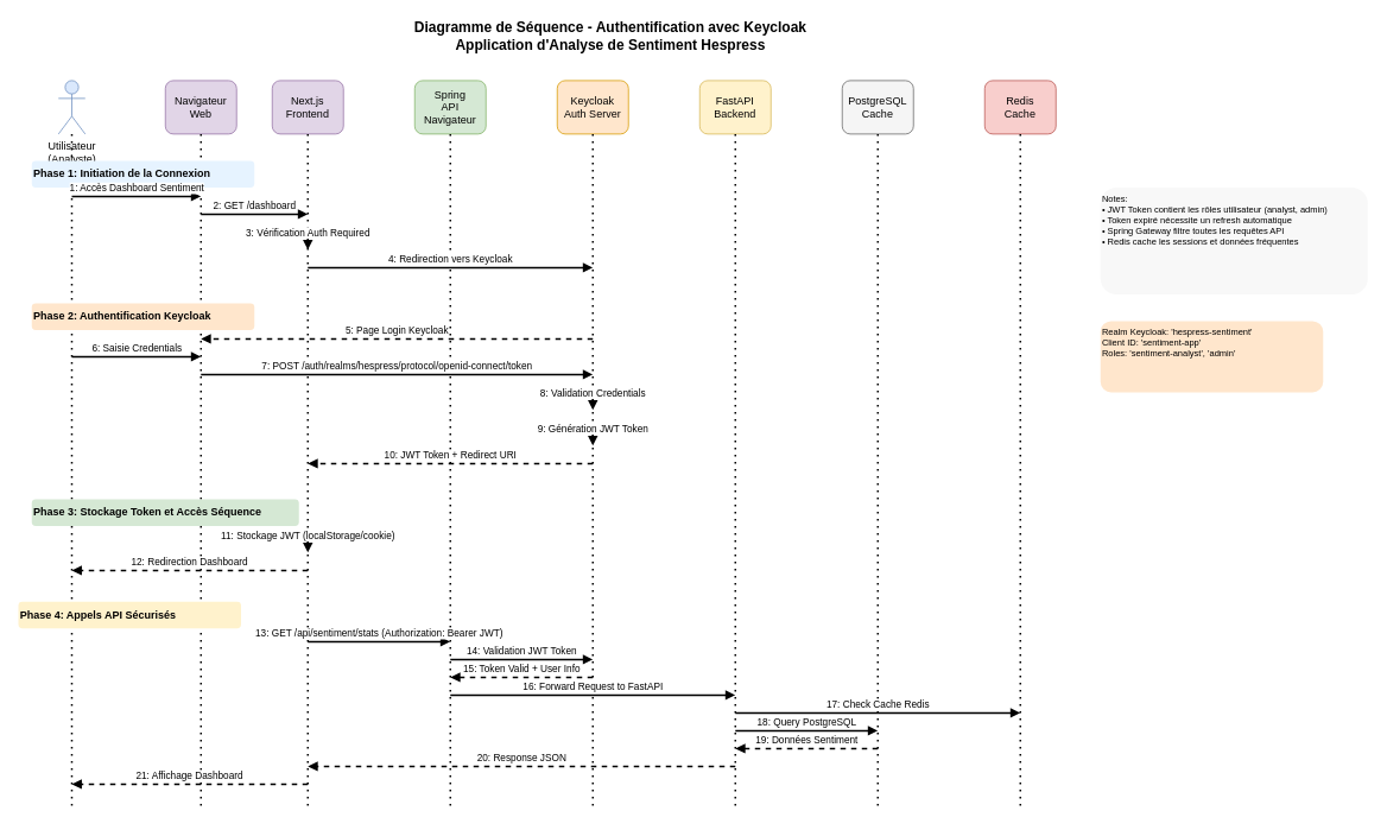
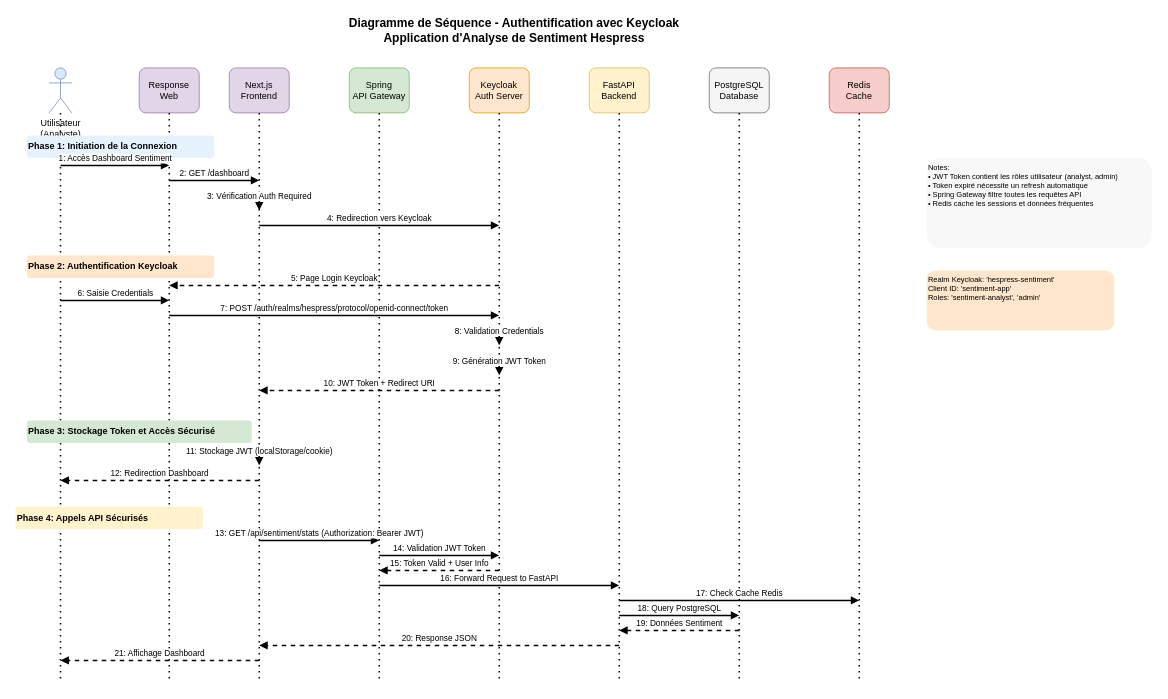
  <mxCell id="0" />
  <mxCell id="1" parent="0" />
  <mxCell id="2" value="Diagramme de Séquence - Authentification avec Keycloak&#10;Application d'Analyse de Sentiment Hespress" style="text;html=1;strokeColor=none;fillColor=none;align=center;verticalAlign=middle;whiteSpace=wrap;rounded=0;fontStyle=1;fontSize=16;" vertex="1" parent="1"><mxGeometry x="385" y="20" width="600" height="40" as="geometry" /></mxCell>
  <mxCell id="3" value="Utilisateur&#10;(Analyste)" style="shape=umlActor;verticalLabelPosition=bottom;verticalAlign=top;html=1;outlineConnect=0;fillColor=#dae8fc;strokeColor=#6c8ebf;" vertex="1" parent="1"><mxGeometry x="65" y="90" width="30" height="60" as="geometry" /></mxCell>
- <mxCell id="4" value="Navigateur&#10;Web" style="rounded=1;whiteSpace=wrap;html=1;fillColor=#e1d5e7;strokeColor=#9673a6;" vertex="1" parent="1"><mxGeometry x="185" y="90" width="80" height="60" as="geometry" /></mxCell>
+ <mxCell id="4" value="Response&#10;Web" style="rounded=1;whiteSpace=wrap;html=1;fillColor=#e1d5e7;strokeColor=#9673a6;" vertex="1" parent="1"><mxGeometry x="185" y="90" width="80" height="60" as="geometry" /></mxCell>
  <mxCell id="5" value="Next.js&#10;Frontend" style="rounded=1;whiteSpace=wrap;html=1;fillColor=#e1d5e7;strokeColor=#9673a6;" vertex="1" parent="1"><mxGeometry x="305" y="90" width="80" height="60" as="geometry" /></mxCell>
- <mxCell id="6" value="Spring&#10;API Navigateur" style="rounded=1;whiteSpace=wrap;html=1;fillColor=#d5e8d4;strokeColor=#82b366;" vertex="1" parent="1"><mxGeometry x="465" y="90" width="80" height="60" as="geometry" /></mxCell>
+ <mxCell id="6" value="Spring&#10;API Gateway" style="rounded=1;whiteSpace=wrap;html=1;fillColor=#d5e8d4;strokeColor=#82b366;" vertex="1" parent="1"><mxGeometry x="465" y="90" width="80" height="60" as="geometry" /></mxCell>
  <mxCell id="7" value="Keycloak&#10;Auth Server" style="rounded=1;whiteSpace=wrap;html=1;fillColor=#ffe6cc;strokeColor=#d79b00;" vertex="1" parent="1"><mxGeometry x="625" y="90" width="80" height="60" as="geometry" /></mxCell>
  <mxCell id="8" value="FastAPI&#10;Backend" style="rounded=1;whiteSpace=wrap;html=1;fillColor=#fff2cc;strokeColor=#d6b656;" vertex="1" parent="1"><mxGeometry x="785" y="90" width="80" height="60" as="geometry" /></mxCell>
- <mxCell id="9" value="PostgreSQL&#10;Cache" style="rounded=1;whiteSpace=wrap;html=1;fillColor=#f5f5f5;strokeColor=#666666;" vertex="1" parent="1"><mxGeometry x="945" y="90" width="80" height="60" as="geometry" /></mxCell>
+ <mxCell id="9" value="PostgreSQL&#10;Database" style="rounded=1;whiteSpace=wrap;html=1;fillColor=#f5f5f5;strokeColor=#666666;" vertex="1" parent="1"><mxGeometry x="945" y="90" width="80" height="60" as="geometry" /></mxCell>
  <mxCell id="10" value="Redis&#10;Cache" style="rounded=1;whiteSpace=wrap;html=1;fillColor=#f8cecc;strokeColor=#b85450;" vertex="1" parent="1"><mxGeometry x="1105" y="90" width="80" height="60" as="geometry" /></mxCell>
  <mxCell id="11" value="" style="endArrow=none;dashed=1;html=1;dashPattern=1 3;strokeWidth=2;" edge="1" parent="1"><mxGeometry width="50" height="50" relative="1" as="geometry"><mxPoint x="80" y="150" as="sourcePoint" /><mxPoint x="80" y="910" as="targetPoint" /></mxGeometry></mxCell>
  <mxCell id="12" value="" style="endArrow=none;dashed=1;html=1;dashPattern=1 3;strokeWidth=2;" edge="1" parent="1"><mxGeometry width="50" height="50" relative="1" as="geometry"><mxPoint x="225" y="150" as="sourcePoint" /><mxPoint x="225" y="910" as="targetPoint" /></mxGeometry></mxCell>
  <mxCell id="13" value="" style="endArrow=none;dashed=1;html=1;dashPattern=1 3;strokeWidth=2;" edge="1" parent="1"><mxGeometry width="50" height="50" relative="1" as="geometry"><mxPoint x="345" y="150" as="sourcePoint" /><mxPoint x="345" y="910" as="targetPoint" /></mxGeometry></mxCell>
  <mxCell id="14" value="" style="endArrow=none;dashed=1;html=1;dashPattern=1 3;strokeWidth=2;" edge="1" parent="1"><mxGeometry width="50" height="50" relative="1" as="geometry"><mxPoint x="505" y="150" as="sourcePoint" /><mxPoint x="505" y="910" as="targetPoint" /></mxGeometry></mxCell>
  <mxCell id="15" value="" style="endArrow=none;dashed=1;html=1;dashPattern=1 3;strokeWidth=2;" edge="1" parent="1"><mxGeometry width="50" height="50" relative="1" as="geometry"><mxPoint x="665" y="150" as="sourcePoint" /><mxPoint x="665" y="910" as="targetPoint" /></mxGeometry></mxCell>
  <mxCell id="16" value="" style="endArrow=none;dashed=1;html=1;dashPattern=1 3;strokeWidth=2;" edge="1" parent="1"><mxGeometry width="50" height="50" relative="1" as="geometry"><mxPoint x="825" y="150" as="sourcePoint" /><mxPoint x="825" y="910" as="targetPoint" /></mxGeometry></mxCell>
  <mxCell id="17" value="" style="endArrow=none;dashed=1;html=1;dashPattern=1 3;strokeWidth=2;" edge="1" parent="1"><mxGeometry width="50" height="50" relative="1" as="geometry"><mxPoint x="985" y="150" as="sourcePoint" /><mxPoint x="985" y="910" as="targetPoint" /></mxGeometry></mxCell>
  <mxCell id="18" value="" style="endArrow=none;dashed=1;html=1;dashPattern=1 3;strokeWidth=2;" edge="1" parent="1"><mxGeometry width="50" height="50" relative="1" as="geometry"><mxPoint x="1145" y="150" as="sourcePoint" /><mxPoint x="1145" y="910" as="targetPoint" /></mxGeometry></mxCell>
  <mxCell id="19" value="Phase 1: Initiation de la Connexion" style="text;html=1;strokeColor=none;fillColor=#e6f3ff;align=left;verticalAlign=middle;whiteSpace=wrap;rounded=1;fontStyle=1;fontSize=12;" vertex="1" parent="1"><mxGeometry x="35" y="180" width="250" height="30" as="geometry" /></mxCell>
  <mxCell id="20" value="1: Accès Dashboard Sentiment" style="html=1;verticalAlign=bottom;endArrow=block;rounded=0;strokeWidth=2;" edge="1" parent="1"><mxGeometry width="50" height="50" relative="1" as="geometry"><mxPoint x="80" y="220" as="sourcePoint" /><mxPoint x="225" y="220" as="targetPoint" /></mxGeometry></mxCell>
  <mxCell id="21" value="2: GET /dashboard" style="html=1;verticalAlign=bottom;endArrow=block;rounded=0;strokeWidth=2;" edge="1" parent="1"><mxGeometry width="50" height="50" relative="1" as="geometry"><mxPoint x="225" y="240" as="sourcePoint" /><mxPoint x="345" y="240" as="targetPoint" /></mxGeometry></mxCell>
  <mxCell id="22" value="3: Vérification Auth Required" style="html=1;verticalAlign=bottom;endArrow=block;rounded=0;strokeWidth=2;" edge="1" parent="1"><mxGeometry width="50" height="50" relative="1" as="geometry"><mxPoint x="345" y="260" as="sourcePoint" /><mxPoint x="345" y="280" as="targetPoint" /></mxGeometry></mxCell>
  <mxCell id="23" value="4: Redirection vers Keycloak" style="html=1;verticalAlign=bottom;endArrow=block;rounded=0;strokeWidth=2;" edge="1" parent="1"><mxGeometry width="50" height="50" relative="1" as="geometry"><mxPoint x="345" y="300" as="sourcePoint" /><mxPoint x="665" y="300" as="targetPoint" /></mxGeometry></mxCell>
  <mxCell id="24" value="Phase 2: Authentification Keycloak" style="text;html=1;strokeColor=none;fillColor=#ffe6cc;align=left;verticalAlign=middle;whiteSpace=wrap;rounded=1;fontStyle=1;fontSize=12;" vertex="1" parent="1"><mxGeometry x="35" y="340" width="250" height="30" as="geometry" /></mxCell>
  <mxCell id="25" value="5: Page Login Keycloak" style="html=1;verticalAlign=bottom;endArrow=block;rounded=0;strokeWidth=2;dashed=1;" edge="1" parent="1"><mxGeometry width="50" height="50" relative="1" as="geometry"><mxPoint x="665" y="380" as="sourcePoint" /><mxPoint x="225" y="380" as="targetPoint" /></mxGeometry></mxCell>
  <mxCell id="26" value="6: Saisie Credentials" style="html=1;verticalAlign=bottom;endArrow=block;rounded=0;strokeWidth=2;" edge="1" parent="1"><mxGeometry width="50" height="50" relative="1" as="geometry"><mxPoint x="80" y="400" as="sourcePoint" /><mxPoint x="225" y="400" as="targetPoint" /></mxGeometry></mxCell>
  <mxCell id="27" value="7: POST /auth/realms/hespress/protocol/openid-connect/token" style="html=1;verticalAlign=bottom;endArrow=block;rounded=0;strokeWidth=2;" edge="1" parent="1"><mxGeometry width="50" height="50" relative="1" as="geometry"><mxPoint x="225" y="420" as="sourcePoint" /><mxPoint x="665" y="420" as="targetPoint" /></mxGeometry></mxCell>
  <mxCell id="28" value="8: Validation Credentials" style="html=1;verticalAlign=bottom;endArrow=block;rounded=0;strokeWidth=2;" edge="1" parent="1"><mxGeometry width="50" height="50" relative="1" as="geometry"><mxPoint x="665" y="440" as="sourcePoint" /><mxPoint x="665" y="460" as="targetPoint" /></mxGeometry></mxCell>
  <mxCell id="29" value="9: Génération JWT Token" style="html=1;verticalAlign=bottom;endArrow=block;rounded=0;strokeWidth=2;" edge="1" parent="1"><mxGeometry width="50" height="50" relative="1" as="geometry"><mxPoint x="665" y="480" as="sourcePoint" /><mxPoint x="665" y="500" as="targetPoint" /></mxGeometry></mxCell>
  <mxCell id="30" value="10: JWT Token + Redirect URI" style="html=1;verticalAlign=bottom;endArrow=block;rounded=0;strokeWidth=2;dashed=1;" edge="1" parent="1"><mxGeometry width="50" height="50" relative="1" as="geometry"><mxPoint x="665" y="520" as="sourcePoint" /><mxPoint x="345" y="520" as="targetPoint" /></mxGeometry></mxCell>
- <mxCell id="31" value="Phase 3: Stockage Token et Accès Séquence" style="text;html=1;strokeColor=none;fillColor=#d5e8d4;align=left;verticalAlign=middle;whiteSpace=wrap;rounded=1;fontStyle=1;fontSize=12;" vertex="1" parent="1"><mxGeometry x="35" y="560" width="300" height="30" as="geometry" /></mxCell>
+ <mxCell id="31" value="Phase 3: Stockage Token et Accès Sécurisé" style="text;html=1;strokeColor=none;fillColor=#d5e8d4;align=left;verticalAlign=middle;whiteSpace=wrap;rounded=1;fontStyle=1;fontSize=12;" vertex="1" parent="1"><mxGeometry x="35" y="560" width="300" height="30" as="geometry" /></mxCell>
  <mxCell id="32" value="11: Stockage JWT (localStorage/cookie)" style="html=1;verticalAlign=bottom;endArrow=block;rounded=0;strokeWidth=2;" edge="1" parent="1"><mxGeometry width="50" height="50" relative="1" as="geometry"><mxPoint x="345" y="600" as="sourcePoint" /><mxPoint x="345" y="620" as="targetPoint" /></mxGeometry></mxCell>
  <mxCell id="33" value="12: Redirection Dashboard" style="html=1;verticalAlign=bottom;endArrow=block;rounded=0;strokeWidth=2;dashed=1;" edge="1" parent="1"><mxGeometry width="50" height="50" relative="1" as="geometry"><mxPoint x="345" y="640" as="sourcePoint" /><mxPoint x="80" y="640" as="targetPoint" /></mxGeometry></mxCell>
  <mxCell id="34" value="Phase 4: Appels API Sécurisés" style="text;html=1;strokeColor=none;fillColor=#fff2cc;align=left;verticalAlign=middle;whiteSpace=wrap;rounded=1;fontStyle=1;fontSize=12;" vertex="1" parent="1"><mxGeometry x="20" y="675" width="250" height="30" as="geometry" /></mxCell>
  <mxCell id="35" value="13: GET /api/sentiment/stats (Authorization: Bearer JWT)" style="html=1;verticalAlign=bottom;endArrow=block;rounded=0;strokeWidth=2;" edge="1" parent="1"><mxGeometry width="50" height="50" relative="1" as="geometry"><mxPoint x="345" y="720" as="sourcePoint" /><mxPoint x="505" y="720" as="targetPoint" /></mxGeometry></mxCell>
  <mxCell id="36" value="14: Validation JWT Token" style="html=1;verticalAlign=bottom;endArrow=block;rounded=0;strokeWidth=2;" edge="1" parent="1"><mxGeometry width="50" height="50" relative="1" as="geometry"><mxPoint x="505" y="740" as="sourcePoint" /><mxPoint x="665" y="740" as="targetPoint" /></mxGeometry></mxCell>
  <mxCell id="37" value="15: Token Valid + User Info" style="html=1;verticalAlign=bottom;endArrow=block;rounded=0;strokeWidth=2;dashed=1;" edge="1" parent="1"><mxGeometry width="50" height="50" relative="1" as="geometry"><mxPoint x="665" y="760" as="sourcePoint" /><mxPoint x="505" y="760" as="targetPoint" /></mxGeometry></mxCell>
  <mxCell id="38" value="16: Forward Request to FastAPI" style="html=1;verticalAlign=bottom;endArrow=block;rounded=0;strokeWidth=2;" edge="1" parent="1"><mxGeometry width="50" height="50" relative="1" as="geometry"><mxPoint x="505" y="780" as="sourcePoint" /><mxPoint x="825" y="780" as="targetPoint" /></mxGeometry></mxCell>
  <mxCell id="39" value="17: Check Cache Redis" style="html=1;verticalAlign=bottom;endArrow=block;rounded=0;strokeWidth=2;" edge="1" parent="1"><mxGeometry width="50" height="50" relative="1" as="geometry"><mxPoint x="825" y="800" as="sourcePoint" /><mxPoint x="1145" y="800" as="targetPoint" /></mxGeometry></mxCell>
  <mxCell id="40" value="18: Query PostgreSQL" style="html=1;verticalAlign=bottom;endArrow=block;rounded=0;strokeWidth=2;" edge="1" parent="1"><mxGeometry width="50" height="50" relative="1" as="geometry"><mxPoint x="825" y="820" as="sourcePoint" /><mxPoint x="985" y="820" as="targetPoint" /></mxGeometry></mxCell>
  <mxCell id="41" value="19: Données Sentiment" style="html=1;verticalAlign=bottom;endArrow=block;rounded=0;strokeWidth=2;dashed=1;" edge="1" parent="1"><mxGeometry width="50" height="50" relative="1" as="geometry"><mxPoint x="985" y="840" as="sourcePoint" /><mxPoint x="825" y="840" as="targetPoint" /></mxGeometry></mxCell>
  <mxCell id="42" value="20: Response JSON" style="html=1;verticalAlign=bottom;endArrow=block;rounded=0;strokeWidth=2;dashed=1;" edge="1" parent="1"><mxGeometry width="50" height="50" relative="1" as="geometry"><mxPoint x="825" y="860" as="sourcePoint" /><mxPoint x="345" y="860" as="targetPoint" /></mxGeometry></mxCell>
  <mxCell id="43" value="21: Affichage Dashboard" style="html=1;verticalAlign=bottom;endArrow=block;rounded=0;strokeWidth=2;dashed=1;" edge="1" parent="1"><mxGeometry width="50" height="50" relative="1" as="geometry"><mxPoint x="345" y="880" as="sourcePoint" /><mxPoint x="80" y="880" as="targetPoint" /></mxGeometry></mxCell>
  <mxCell id="44" value="Notes:&#10;• JWT Token contient les rôles utilisateur (analyst, admin)&#10;• Token expiré nécessite un refresh automatique&#10;• Spring Gateway filtre toutes les requêtes API&#10;• Redis cache les sessions et données fréquentes" style="text;html=1;strokeColor=none;fillColor=#f8f8f8;align=left;verticalAlign=top;whiteSpace=wrap;rounded=1;fontStyle=0;fontSize=10;" vertex="1" parent="1"><mxGeometry x="1235" y="210" width="300" height="120" as="geometry" /></mxCell>
  <mxCell id="45" value="Realm Keycloak: 'hespress-sentiment'&#10;Client ID: 'sentiment-app'&#10;Roles: 'sentiment-analyst', 'admin'" style="text;html=1;strokeColor=none;fillColor=#ffe6cc;align=left;verticalAlign=top;whiteSpace=wrap;rounded=1;fontStyle=0;fontSize=10;" vertex="1" parent="1"><mxGeometry x="1235" y="360" width="250" height="80" as="geometry" /></mxCell>
